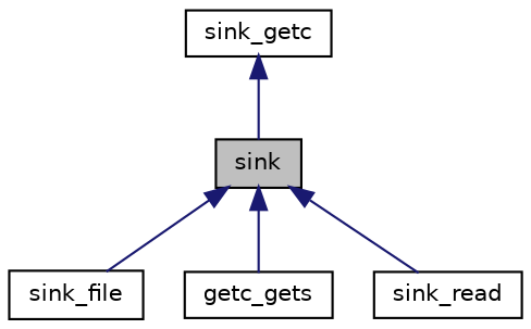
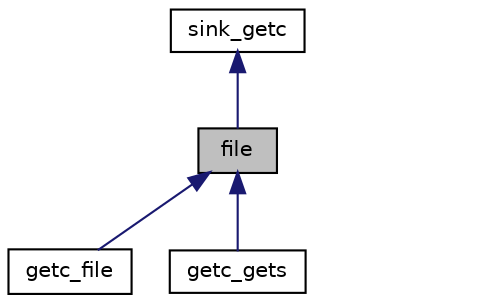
  digraph {
    node [color=black fillcolor=white fontname=Helvetica fontsize=10 shape=record style=filled]
    edge [color=midnightblue dir=back fontname=Helvetica fontsize=10 labelfontname=Helvetica labelfontsize=10 style=solid]
-   n1 [fillcolor=grey75 fontcolor=black height=0.2 label=sink width=0.4]
-   n2 [height=0.2 label=sink_file width=0.4]
+   n1 [fillcolor=grey75 fontcolor=black height=0.2 label=file width=0.4]
+   n2 [height=0.2 label=getc_file width=0.4]
    n3 [height=0.2 label=getc_gets width=0.4]
-   n4 [height=0.2 label=sink_read width=0.4]
    n5 [height=0.2 label=sink_getc width=0.4]
    n1 -> n2
    n1 -> n3
-   n1 -> n4
    n5 -> n1
  }
